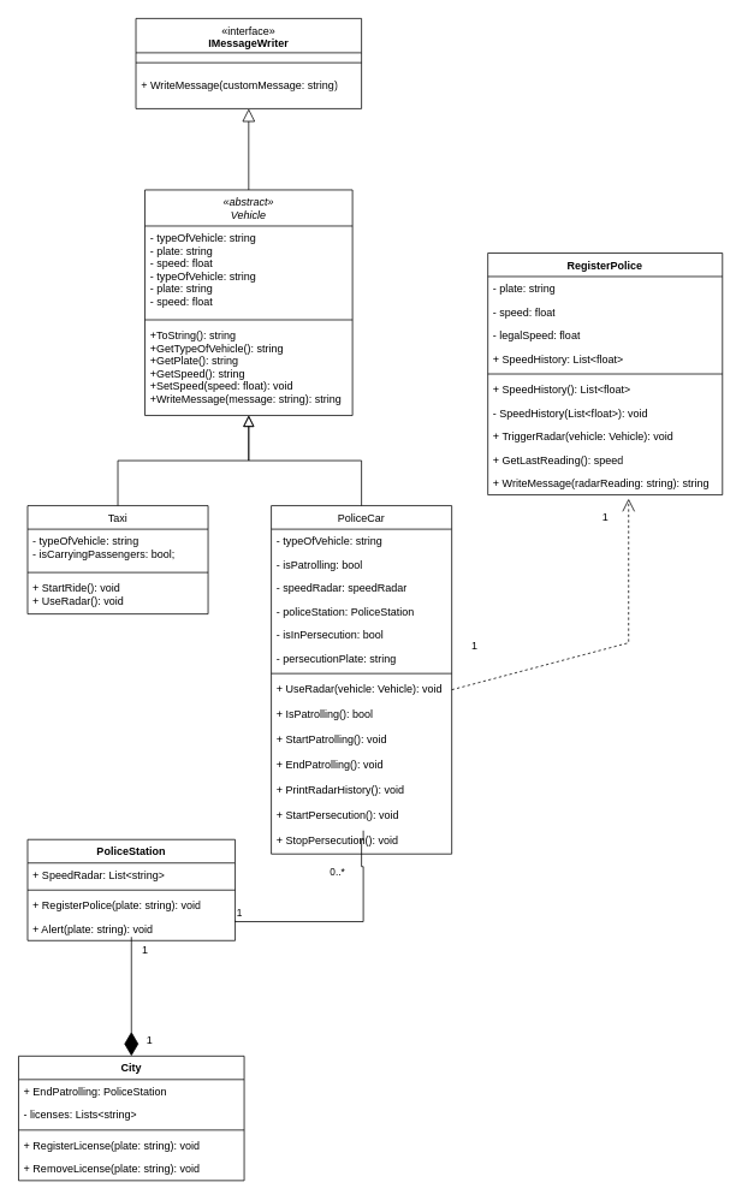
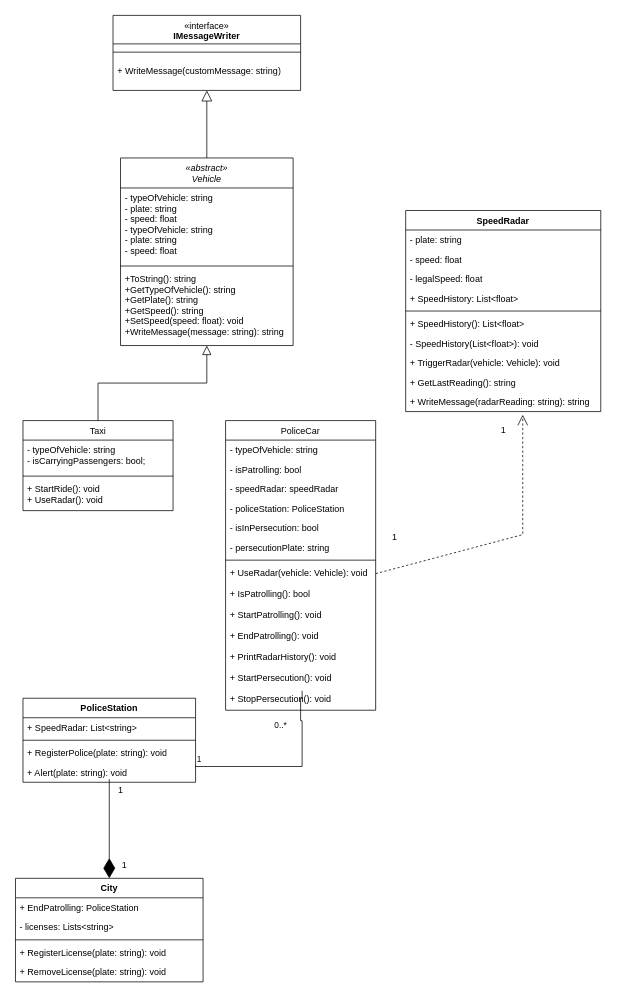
  <mxCell id="0" />
  <mxCell id="1" parent="0" />
  <mxCell id="2" value="«abstract»&#10;Vehicle" style="swimlane;fontStyle=2;align=center;verticalAlign=top;childLayout=stackLayout;horizontal=1;startSize=40;horizontalStack=0;resizeParent=1;resizeLast=0;collapsible=1;marginBottom=0;rounded=0;shadow=0;strokeWidth=1;" parent="1" vertex="1"><mxGeometry x="160" y="210" width="230" height="250" as="geometry"><mxRectangle x="230" y="140" width="160" height="26" as="alternateBounds" /></mxGeometry></mxCell>
  <mxCell id="3" value="- typeOfVehicle: string&#10;- plate: string&#10;- speed: float&#10;- typeOfVehicle: string&#10;- plate: string&#10;- speed: float&#10;&#10;" style="text;align=left;verticalAlign=top;spacingLeft=4;spacingRight=4;overflow=hidden;rotatable=0;points=[[0,0.5],[1,0.5]];portConstraint=eastwest;" vertex="1" parent="2"><mxGeometry y="40" width="230" height="100" as="geometry" /></mxCell>
  <mxCell id="4" value="" style="line;html=1;strokeWidth=1;align=left;verticalAlign=middle;spacingTop=-1;spacingLeft=3;spacingRight=3;rotatable=0;labelPosition=right;points=[];portConstraint=eastwest;" parent="2" vertex="1"><mxGeometry y="140" width="230" height="8" as="geometry" /></mxCell>
  <mxCell id="5" value="+ToString(): string&#10;+GetTypeOfVehicle(): string&#10;+GetPlate(): string&#10;+GetSpeed(): string&#10;+SetSpeed(speed: float): void&#10;+WriteMessage(message: string): string&#10; " style="text;align=left;verticalAlign=top;spacingLeft=4;spacingRight=4;overflow=hidden;rotatable=0;points=[[0,0.5],[1,0.5]];portConstraint=eastwest;" parent="2" vertex="1"><mxGeometry y="148" width="230" height="102" as="geometry" /></mxCell>
  <mxCell id="6" value="Taxi" style="swimlane;fontStyle=0;align=center;verticalAlign=top;childLayout=stackLayout;horizontal=1;startSize=26;horizontalStack=0;resizeParent=1;resizeLast=0;collapsible=1;marginBottom=0;rounded=0;shadow=0;strokeWidth=1;" parent="1" vertex="1"><mxGeometry x="30" y="560" width="200" height="120" as="geometry"><mxRectangle x="130" y="380" width="160" height="26" as="alternateBounds" /></mxGeometry></mxCell>
  <mxCell id="7" value="- typeOfVehicle: string&#10;- isCarryingPassengers: bool;" style="text;align=left;verticalAlign=top;spacingLeft=4;spacingRight=4;overflow=hidden;rotatable=0;points=[[0,0.5],[1,0.5]];portConstraint=eastwest;" parent="6" vertex="1"><mxGeometry y="26" width="200" height="44" as="geometry" /></mxCell>
  <mxCell id="8" value="" style="line;html=1;strokeWidth=1;align=left;verticalAlign=middle;spacingTop=-1;spacingLeft=3;spacingRight=3;rotatable=0;labelPosition=right;points=[];portConstraint=eastwest;" parent="6" vertex="1"><mxGeometry y="70" width="200" height="8" as="geometry" /></mxCell>
  <mxCell id="9" value="+ StartRide(): void&#10;+ UseRadar(): void&#10;" style="text;align=left;verticalAlign=top;spacingLeft=4;spacingRight=4;overflow=hidden;rotatable=0;points=[[0,0.5],[1,0.5]];portConstraint=eastwest;fontStyle=0" parent="6" vertex="1"><mxGeometry y="78" width="200" height="42" as="geometry" /></mxCell>
  <mxCell id="10" value="" style="endArrow=block;endSize=10;endFill=0;shadow=0;strokeWidth=1;rounded=0;curved=0;edgeStyle=elbowEdgeStyle;elbow=vertical;" parent="1" source="6" target="2" edge="1"><mxGeometry width="160" relative="1" as="geometry"><mxPoint x="210" y="403" as="sourcePoint" /><mxPoint x="210" y="403" as="targetPoint" /></mxGeometry></mxCell>
  <mxCell id="11" value="PoliceCar" style="swimlane;fontStyle=0;align=center;verticalAlign=top;childLayout=stackLayout;horizontal=1;startSize=26;horizontalStack=0;resizeParent=1;resizeLast=0;collapsible=1;marginBottom=0;rounded=0;shadow=0;strokeWidth=1;" parent="1" vertex="1"><mxGeometry x="300" y="560" width="200" height="386" as="geometry"><mxRectangle x="340" y="380" width="170" height="26" as="alternateBounds" /></mxGeometry></mxCell>
  <mxCell id="12" value="- typeOfVehicle: string" style="text;align=left;verticalAlign=top;spacingLeft=4;spacingRight=4;overflow=hidden;rotatable=0;points=[[0,0.5],[1,0.5]];portConstraint=eastwest;" parent="11" vertex="1"><mxGeometry y="26" width="200" height="26" as="geometry" /></mxCell>
  <mxCell id="13" value="- isPatrolling: bool" style="text;align=left;verticalAlign=top;spacingLeft=4;spacingRight=4;overflow=hidden;rotatable=0;points=[[0,0.5],[1,0.5]];portConstraint=eastwest;" vertex="1" parent="11"><mxGeometry y="52" width="200" height="26" as="geometry" /></mxCell>
  <mxCell id="14" value="- speedRadar: speedRadar" style="text;align=left;verticalAlign=top;spacingLeft=4;spacingRight=4;overflow=hidden;rotatable=0;points=[[0,0.5],[1,0.5]];portConstraint=eastwest;" vertex="1" parent="11"><mxGeometry y="78" width="200" height="26" as="geometry" /></mxCell>
  <mxCell id="15" value="- policeStation: PoliceStation" style="text;align=left;verticalAlign=top;spacingLeft=4;spacingRight=4;overflow=hidden;rotatable=0;points=[[0,0.5],[1,0.5]];portConstraint=eastwest;" vertex="1" parent="11"><mxGeometry y="104" width="200" height="26" as="geometry" /></mxCell>
  <mxCell id="16" value="- isInPersecution: bool" style="text;align=left;verticalAlign=top;spacingLeft=4;spacingRight=4;overflow=hidden;rotatable=0;points=[[0,0.5],[1,0.5]];portConstraint=eastwest;" vertex="1" parent="11"><mxGeometry y="130" width="200" height="26" as="geometry" /></mxCell>
  <mxCell id="17" value="- persecutionPlate: string" style="text;align=left;verticalAlign=top;spacingLeft=4;spacingRight=4;overflow=hidden;rotatable=0;points=[[0,0.5],[1,0.5]];portConstraint=eastwest;" vertex="1" parent="11"><mxGeometry y="156" width="200" height="26" as="geometry" /></mxCell>
  <mxCell id="18" value="" style="line;html=1;strokeWidth=1;align=left;verticalAlign=middle;spacingTop=-1;spacingLeft=3;spacingRight=3;rotatable=0;labelPosition=right;points=[];portConstraint=eastwest;" parent="11" vertex="1"><mxGeometry y="182" width="200" height="8" as="geometry" /></mxCell>
  <mxCell id="19" value="+ UseRadar(vehicle: Vehicle): void" style="text;align=left;verticalAlign=top;spacingLeft=4;spacingRight=4;overflow=hidden;rotatable=0;points=[[0,0.5],[1,0.5]];portConstraint=eastwest;" vertex="1" parent="11"><mxGeometry y="190" width="200" height="28" as="geometry" /></mxCell>
  <mxCell id="20" value="+ IsPatrolling(): bool" style="text;align=left;verticalAlign=top;spacingLeft=4;spacingRight=4;overflow=hidden;rotatable=0;points=[[0,0.5],[1,0.5]];portConstraint=eastwest;" vertex="1" parent="11"><mxGeometry y="218" width="200" height="28" as="geometry" /></mxCell>
  <mxCell id="21" value="+ StartPatrolling(): void" style="text;align=left;verticalAlign=top;spacingLeft=4;spacingRight=4;overflow=hidden;rotatable=0;points=[[0,0.5],[1,0.5]];portConstraint=eastwest;" vertex="1" parent="11"><mxGeometry y="246" width="200" height="28" as="geometry" /></mxCell>
  <mxCell id="22" value="+ EndPatrolling(): void" style="text;align=left;verticalAlign=top;spacingLeft=4;spacingRight=4;overflow=hidden;rotatable=0;points=[[0,0.5],[1,0.5]];portConstraint=eastwest;" vertex="1" parent="11"><mxGeometry y="274" width="200" height="28" as="geometry" /></mxCell>
  <mxCell id="23" value="+ PrintRadarHistory(): void" style="text;align=left;verticalAlign=top;spacingLeft=4;spacingRight=4;overflow=hidden;rotatable=0;points=[[0,0.5],[1,0.5]];portConstraint=eastwest;" vertex="1" parent="11"><mxGeometry y="302" width="200" height="28" as="geometry" /></mxCell>
  <mxCell id="24" value="+ StartPersecution(): void" style="text;align=left;verticalAlign=top;spacingLeft=4;spacingRight=4;overflow=hidden;rotatable=0;points=[[0,0.5],[1,0.5]];portConstraint=eastwest;" vertex="1" parent="11"><mxGeometry y="330" width="200" height="28" as="geometry" /></mxCell>
  <mxCell id="25" value="+ StopPersecution(): void" style="text;align=left;verticalAlign=top;spacingLeft=4;spacingRight=4;overflow=hidden;rotatable=0;points=[[0,0.5],[1,0.5]];portConstraint=eastwest;" vertex="1" parent="11"><mxGeometry y="358" width="200" height="28" as="geometry" /></mxCell>
- <mxCell id="26" value="" style="endArrow=block;endSize=10;endFill=0;shadow=0;strokeWidth=1;rounded=0;curved=0;edgeStyle=elbowEdgeStyle;elbow=vertical;" parent="1" source="11" target="2" edge="1"><mxGeometry width="160" relative="1" as="geometry"><mxPoint x="220" y="573" as="sourcePoint" /><mxPoint x="320" y="471" as="targetPoint" /></mxGeometry></mxCell>
  <mxCell id="27" value="&lt;span style=&quot;font-weight: 400;&quot;&gt;«&lt;/span&gt;&lt;span style=&quot;font-weight: normal;&quot;&gt;interface&lt;/span&gt;&lt;span style=&quot;font-weight: 400;&quot;&gt;»&lt;/span&gt;&lt;div&gt;IMessageWriter&lt;/div&gt;" style="swimlane;fontStyle=1;align=center;verticalAlign=top;childLayout=stackLayout;horizontal=1;startSize=38;horizontalStack=0;resizeParent=1;resizeParentMax=0;resizeLast=0;collapsible=1;marginBottom=0;whiteSpace=wrap;html=1;" vertex="1" parent="1"><mxGeometry x="150" y="20" width="250" height="100" as="geometry" /></mxCell>
  <mxCell id="28" value="" style="line;strokeWidth=1;fillColor=none;align=left;verticalAlign=middle;spacingTop=-1;spacingLeft=3;spacingRight=3;rotatable=0;labelPosition=right;points=[];portConstraint=eastwest;strokeColor=inherit;" vertex="1" parent="27"><mxGeometry y="38" width="250" height="22" as="geometry" /></mxCell>
  <mxCell id="29" value="+ WriteMessage(customMessage: string)" style="text;strokeColor=none;fillColor=none;align=left;verticalAlign=top;spacingLeft=4;spacingRight=4;overflow=hidden;rotatable=0;points=[[0,0.5],[1,0.5]];portConstraint=eastwest;whiteSpace=wrap;html=1;" vertex="1" parent="27"><mxGeometry y="60" width="250" height="40" as="geometry" /></mxCell>
  <mxCell id="30" value="" style="endArrow=block;dashed=0;endFill=0;endSize=12;html=1;rounded=0;exitX=0.5;exitY=0;exitDx=0;exitDy=0;" edge="1" parent="1" source="2" target="29"><mxGeometry width="160" relative="1" as="geometry"><mxPoint x="500" y="170" as="sourcePoint" /><mxPoint x="275" y="90" as="targetPoint" /></mxGeometry></mxCell>
- <mxCell id="31" value="RegisterPolice" style="swimlane;fontStyle=1;align=center;verticalAlign=top;childLayout=stackLayout;horizontal=1;startSize=26;horizontalStack=0;resizeParent=1;resizeParentMax=0;resizeLast=0;collapsible=1;marginBottom=0;whiteSpace=wrap;html=1;" vertex="1" parent="1"><mxGeometry x="540" y="280" width="260" height="268" as="geometry" /></mxCell>
+ <mxCell id="31" value="SpeedRadar" style="swimlane;fontStyle=1;align=center;verticalAlign=top;childLayout=stackLayout;horizontal=1;startSize=26;horizontalStack=0;resizeParent=1;resizeParentMax=0;resizeLast=0;collapsible=1;marginBottom=0;whiteSpace=wrap;html=1;" vertex="1" parent="1"><mxGeometry x="540" y="280" width="260" height="268" as="geometry" /></mxCell>
  <mxCell id="32" value="- plate: string" style="text;strokeColor=none;fillColor=none;align=left;verticalAlign=top;spacingLeft=4;spacingRight=4;overflow=hidden;rotatable=0;points=[[0,0.5],[1,0.5]];portConstraint=eastwest;whiteSpace=wrap;html=1;" vertex="1" parent="31"><mxGeometry y="26" width="260" height="26" as="geometry" /></mxCell>
  <mxCell id="33" value="- speed: float" style="text;strokeColor=none;fillColor=none;align=left;verticalAlign=top;spacingLeft=4;spacingRight=4;overflow=hidden;rotatable=0;points=[[0,0.5],[1,0.5]];portConstraint=eastwest;whiteSpace=wrap;html=1;" vertex="1" parent="31"><mxGeometry y="52" width="260" height="26" as="geometry" /></mxCell>
  <mxCell id="34" value="- legalSpeed: float" style="text;strokeColor=none;fillColor=none;align=left;verticalAlign=top;spacingLeft=4;spacingRight=4;overflow=hidden;rotatable=0;points=[[0,0.5],[1,0.5]];portConstraint=eastwest;whiteSpace=wrap;html=1;" vertex="1" parent="31"><mxGeometry y="78" width="260" height="26" as="geometry" /></mxCell>
  <mxCell id="35" value="+ SpeedHistory: List&amp;lt;float&amp;gt;" style="text;strokeColor=none;fillColor=none;align=left;verticalAlign=top;spacingLeft=4;spacingRight=4;overflow=hidden;rotatable=0;points=[[0,0.5],[1,0.5]];portConstraint=eastwest;whiteSpace=wrap;html=1;" vertex="1" parent="31"><mxGeometry y="104" width="260" height="26" as="geometry" /></mxCell>
  <mxCell id="36" value="" style="line;strokeWidth=1;fillColor=none;align=left;verticalAlign=middle;spacingTop=-1;spacingLeft=3;spacingRight=3;rotatable=0;labelPosition=right;points=[];portConstraint=eastwest;strokeColor=inherit;" vertex="1" parent="31"><mxGeometry y="130" width="260" height="8" as="geometry" /></mxCell>
  <mxCell id="37" value="+ SpeedHistory(): List&amp;lt;float&amp;gt;" style="text;strokeColor=none;fillColor=none;align=left;verticalAlign=top;spacingLeft=4;spacingRight=4;overflow=hidden;rotatable=0;points=[[0,0.5],[1,0.5]];portConstraint=eastwest;whiteSpace=wrap;html=1;" vertex="1" parent="31"><mxGeometry y="138" width="260" height="26" as="geometry" /></mxCell>
  <mxCell id="38" value="- SpeedHistory(List&amp;lt;float&amp;gt;): void" style="text;strokeColor=none;fillColor=none;align=left;verticalAlign=top;spacingLeft=4;spacingRight=4;overflow=hidden;rotatable=0;points=[[0,0.5],[1,0.5]];portConstraint=eastwest;whiteSpace=wrap;html=1;" vertex="1" parent="31"><mxGeometry y="164" width="260" height="26" as="geometry" /></mxCell>
  <mxCell id="39" value="+ TriggerRadar(vehicle: Vehicle): void" style="text;strokeColor=none;fillColor=none;align=left;verticalAlign=top;spacingLeft=4;spacingRight=4;overflow=hidden;rotatable=0;points=[[0,0.5],[1,0.5]];portConstraint=eastwest;whiteSpace=wrap;html=1;" vertex="1" parent="31"><mxGeometry y="190" width="260" height="26" as="geometry" /></mxCell>
- <mxCell id="40" value="+ GetLastReading(): speed" style="text;strokeColor=none;fillColor=none;align=left;verticalAlign=top;spacingLeft=4;spacingRight=4;overflow=hidden;rotatable=0;points=[[0,0.5],[1,0.5]];portConstraint=eastwest;whiteSpace=wrap;html=1;" vertex="1" parent="31"><mxGeometry y="216" width="260" height="26" as="geometry" /></mxCell>
+ <mxCell id="40" value="+ GetLastReading(): string" style="text;strokeColor=none;fillColor=none;align=left;verticalAlign=top;spacingLeft=4;spacingRight=4;overflow=hidden;rotatable=0;points=[[0,0.5],[1,0.5]];portConstraint=eastwest;whiteSpace=wrap;html=1;" vertex="1" parent="31"><mxGeometry y="216" width="260" height="26" as="geometry" /></mxCell>
  <mxCell id="41" value="+ WriteMessage(radarReading: string): string" style="text;strokeColor=none;fillColor=none;align=left;verticalAlign=top;spacingLeft=4;spacingRight=4;overflow=hidden;rotatable=0;points=[[0,0.5],[1,0.5]];portConstraint=eastwest;whiteSpace=wrap;html=1;" vertex="1" parent="31"><mxGeometry y="242" width="260" height="26" as="geometry" /></mxCell>
  <mxCell id="42" value="" style="endArrow=open;endFill=1;endSize=12;html=1;rounded=0;entryX=0.6;entryY=1.163;entryDx=0;entryDy=0;entryPerimeter=0;exitX=1;exitY=0.5;exitDx=0;exitDy=0;dashed=1;" edge="1" parent="1" source="19" target="41"><mxGeometry width="160" relative="1" as="geometry"><mxPoint x="180" y="530" as="sourcePoint" /><mxPoint x="340" y="530" as="targetPoint" /><Array as="points"><mxPoint x="696" y="712" /></Array></mxGeometry></mxCell>
  <mxCell id="43" value="1" style="text;html=1;align=center;verticalAlign=middle;resizable=0;points=[];autosize=1;strokeColor=none;fillColor=none;" vertex="1" parent="1"><mxGeometry x="510" y="700" width="30" height="30" as="geometry" /></mxCell>
  <mxCell id="44" value="1" style="text;html=1;align=center;verticalAlign=middle;resizable=0;points=[];autosize=1;strokeColor=none;fillColor=none;" vertex="1" parent="1"><mxGeometry x="655" y="558" width="30" height="30" as="geometry" /></mxCell>
  <mxCell id="45" value="PoliceStation" style="swimlane;fontStyle=1;align=center;verticalAlign=top;childLayout=stackLayout;horizontal=1;startSize=26;horizontalStack=0;resizeParent=1;resizeParentMax=0;resizeLast=0;collapsible=1;marginBottom=0;whiteSpace=wrap;html=1;" vertex="1" parent="1"><mxGeometry x="30" y="930" width="230" height="112" as="geometry" /></mxCell>
  <mxCell id="46" value="+ SpeedRadar: List&amp;lt;string&amp;gt;" style="text;strokeColor=none;fillColor=none;align=left;verticalAlign=top;spacingLeft=4;spacingRight=4;overflow=hidden;rotatable=0;points=[[0,0.5],[1,0.5]];portConstraint=eastwest;whiteSpace=wrap;html=1;" vertex="1" parent="45"><mxGeometry y="26" width="230" height="26" as="geometry" /></mxCell>
  <mxCell id="47" value="" style="line;strokeWidth=1;fillColor=none;align=left;verticalAlign=middle;spacingTop=-1;spacingLeft=3;spacingRight=3;rotatable=0;labelPosition=right;points=[];portConstraint=eastwest;strokeColor=inherit;" vertex="1" parent="45"><mxGeometry y="52" width="230" height="8" as="geometry" /></mxCell>
  <mxCell id="48" value="+ RegisterPolice(plate: string): void" style="text;strokeColor=none;fillColor=none;align=left;verticalAlign=top;spacingLeft=4;spacingRight=4;overflow=hidden;rotatable=0;points=[[0,0.5],[1,0.5]];portConstraint=eastwest;whiteSpace=wrap;html=1;" vertex="1" parent="45"><mxGeometry y="60" width="230" height="26" as="geometry" /></mxCell>
  <mxCell id="49" value="+ Alert(plate: string): void" style="text;strokeColor=none;fillColor=none;align=left;verticalAlign=top;spacingLeft=4;spacingRight=4;overflow=hidden;rotatable=0;points=[[0,0.5],[1,0.5]];portConstraint=eastwest;whiteSpace=wrap;html=1;" vertex="1" parent="45"><mxGeometry y="86" width="230" height="26" as="geometry" /></mxCell>
  <mxCell id="50" value="" style="endArrow=none;html=1;edgeStyle=orthogonalEdgeStyle;rounded=0;exitX=1.009;exitY=0.038;exitDx=0;exitDy=0;exitPerimeter=0;" edge="1" parent="1"><mxGeometry relative="1" as="geometry"><mxPoint x="260" y="1019.988" as="sourcePoint" /><mxPoint x="402" y="920" as="targetPoint" /><Array as="points"><mxPoint x="260" y="1021" /><mxPoint x="402" y="1021" /><mxPoint x="402" y="960" /><mxPoint x="400" y="960" /><mxPoint x="400" y="930" /></Array></mxGeometry></mxCell>
  <mxCell id="51" value="1" style="edgeLabel;resizable=0;html=1;align=left;verticalAlign=bottom;" connectable="0" vertex="1" parent="50"><mxGeometry x="-1" relative="1" as="geometry" /></mxCell>
  <mxCell id="52" value="0..*" style="edgeLabel;resizable=0;html=1;align=right;verticalAlign=bottom;" connectable="0" vertex="1" parent="50"><mxGeometry x="1" relative="1" as="geometry"><mxPoint x="-20" y="54" as="offset" /></mxGeometry></mxCell>
  <mxCell id="53" value="City" style="swimlane;fontStyle=1;align=center;verticalAlign=top;childLayout=stackLayout;horizontal=1;startSize=26;horizontalStack=0;resizeParent=1;resizeParentMax=0;resizeLast=0;collapsible=1;marginBottom=0;whiteSpace=wrap;html=1;" vertex="1" parent="1"><mxGeometry x="20" y="1170" width="250" height="138" as="geometry" /></mxCell>
  <mxCell id="54" value="+ EndPatrolling: PoliceStation" style="text;strokeColor=none;fillColor=none;align=left;verticalAlign=top;spacingLeft=4;spacingRight=4;overflow=hidden;rotatable=0;points=[[0,0.5],[1,0.5]];portConstraint=eastwest;whiteSpace=wrap;html=1;" vertex="1" parent="53"><mxGeometry y="26" width="250" height="26" as="geometry" /></mxCell>
  <mxCell id="55" value="- licenses: Lists&amp;lt;string&amp;gt;" style="text;strokeColor=none;fillColor=none;align=left;verticalAlign=top;spacingLeft=4;spacingRight=4;overflow=hidden;rotatable=0;points=[[0,0.5],[1,0.5]];portConstraint=eastwest;whiteSpace=wrap;html=1;" vertex="1" parent="53"><mxGeometry y="52" width="250" height="26" as="geometry" /></mxCell>
  <mxCell id="56" value="" style="line;strokeWidth=1;fillColor=none;align=left;verticalAlign=middle;spacingTop=-1;spacingLeft=3;spacingRight=3;rotatable=0;labelPosition=right;points=[];portConstraint=eastwest;strokeColor=inherit;" vertex="1" parent="53"><mxGeometry y="78" width="250" height="8" as="geometry" /></mxCell>
  <mxCell id="57" value="+ RegisterLicense(plate: string): void" style="text;strokeColor=none;fillColor=none;align=left;verticalAlign=top;spacingLeft=4;spacingRight=4;overflow=hidden;rotatable=0;points=[[0,0.5],[1,0.5]];portConstraint=eastwest;whiteSpace=wrap;html=1;" vertex="1" parent="53"><mxGeometry y="86" width="250" height="26" as="geometry" /></mxCell>
  <mxCell id="58" value="+ RemoveLicense(plate: string): void" style="text;strokeColor=none;fillColor=none;align=left;verticalAlign=top;spacingLeft=4;spacingRight=4;overflow=hidden;rotatable=0;points=[[0,0.5],[1,0.5]];portConstraint=eastwest;whiteSpace=wrap;html=1;" vertex="1" parent="53"><mxGeometry y="112" width="250" height="26" as="geometry" /></mxCell>
  <mxCell id="59" value="" style="endArrow=diamondThin;endFill=1;endSize=24;html=1;rounded=0;entryX=0.5;entryY=0;entryDx=0;entryDy=0;" edge="1" parent="1" target="53"><mxGeometry width="160" relative="1" as="geometry"><mxPoint x="145" y="1038" as="sourcePoint" /><mxPoint x="230" y="1420" as="targetPoint" /></mxGeometry></mxCell>
  <mxCell id="60" value="1" style="text;html=1;align=center;verticalAlign=middle;resizable=0;points=[];autosize=1;strokeColor=none;fillColor=none;" vertex="1" parent="1"><mxGeometry x="150" y="1138" width="30" height="30" as="geometry" /></mxCell>
  <mxCell id="61" value="1" style="text;html=1;align=center;verticalAlign=middle;resizable=0;points=[];autosize=1;strokeColor=none;fillColor=none;" vertex="1" parent="1"><mxGeometry x="145" y="1038" width="30" height="30" as="geometry" /></mxCell>
